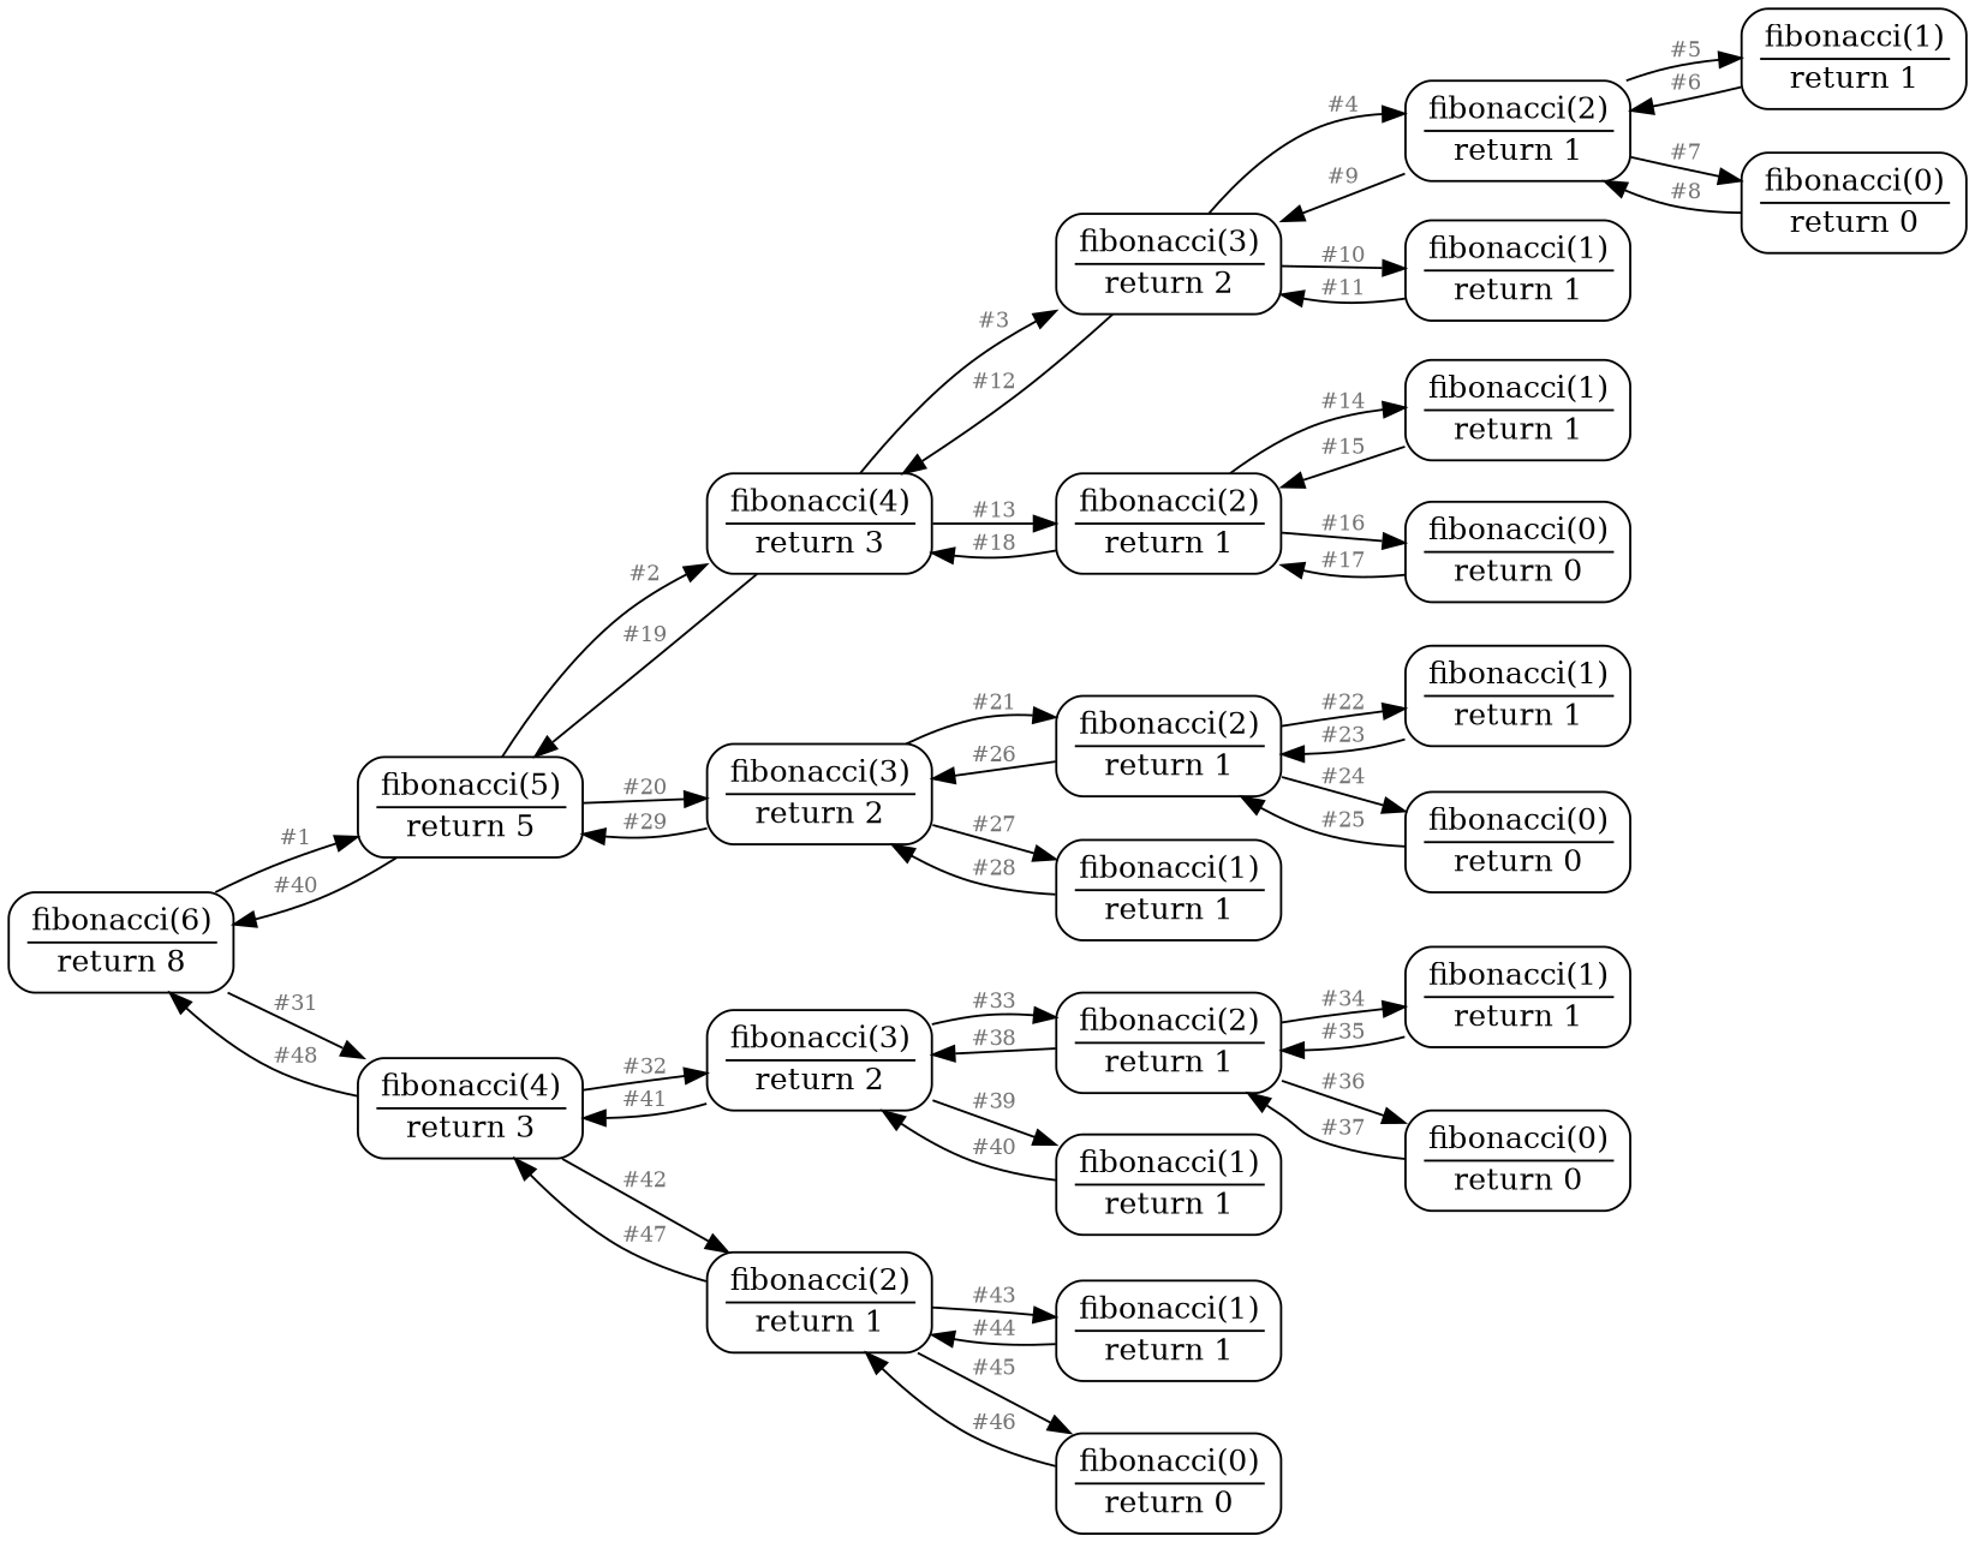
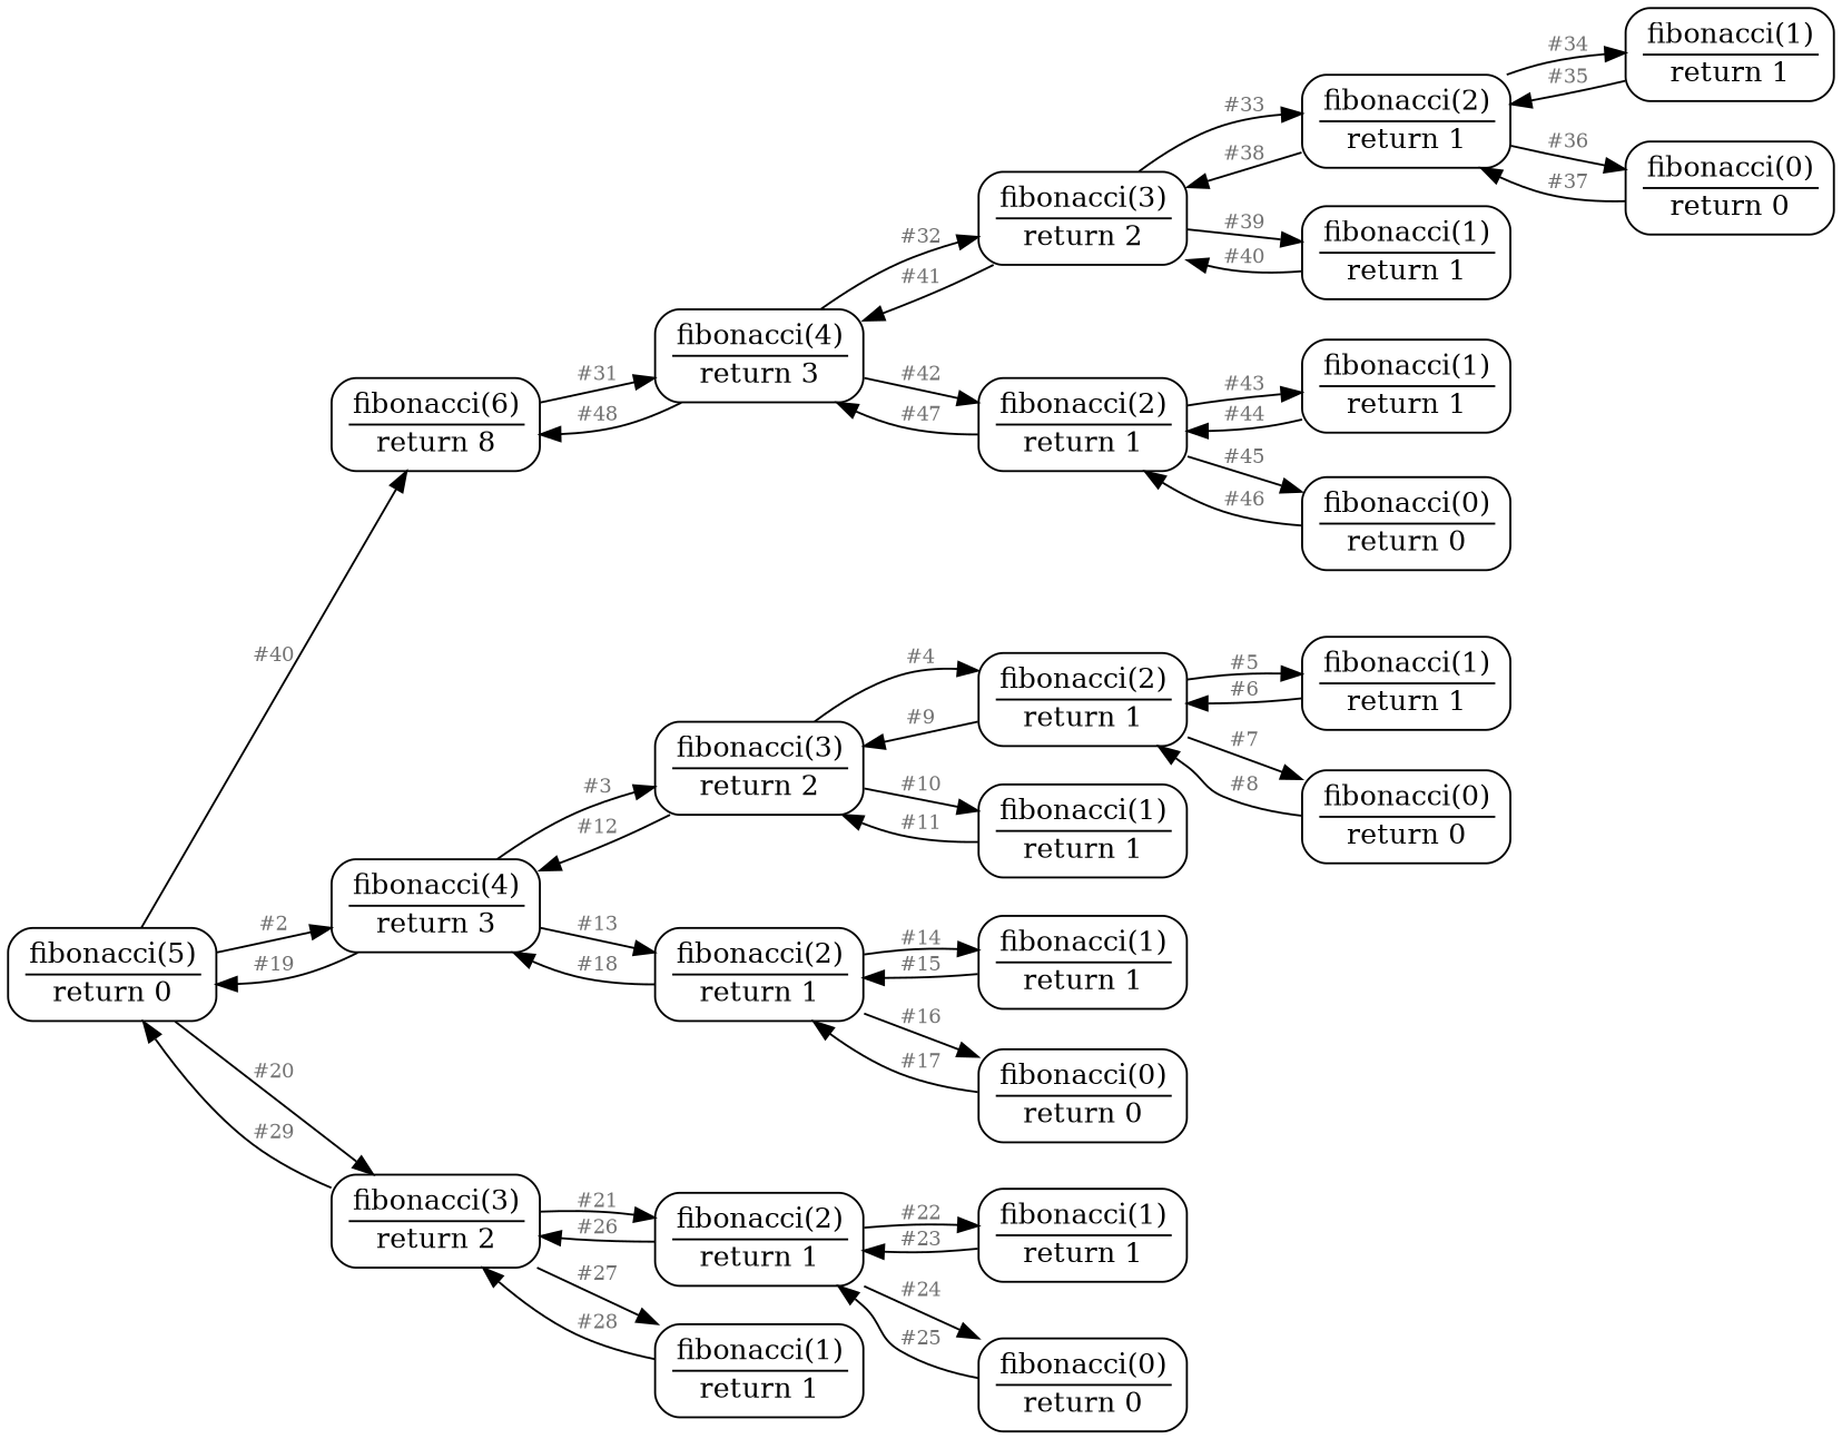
  digraph {
    rankdir=LR
    node [shape=rectangle style=rounded]
    edge [arrowsize=1 color=black fontcolor=gray45 fontsize=10]
    n1 [label=<<TABLE BORDER="0" CELLBORDER="0" CELLSPACING="0"><TR><TD>fibonacci(6)</TD></TR><HR/><TR><TD>return 8</TD></TR></TABLE>>]
-   n2 [label=<<TABLE BORDER="0" CELLBORDER="0" CELLSPACING="0"><TR><TD>fibonacci(5)</TD></TR><HR/><TR><TD>return 5</TD></TR></TABLE>>]
+   n2 [label=<<TABLE BORDER="0" CELLBORDER="0" CELLSPACING="0"><TR><TD>fibonacci(5)</TD></TR><HR/><TR><TD>return 0</TD></TR></TABLE>>]
    n3 [label=<<TABLE BORDER="0" CELLBORDER="0" CELLSPACING="0"><TR><TD>fibonacci(4)</TD></TR><HR/><TR><TD>return 3</TD></TR></TABLE>>]
    n4 [label=<<TABLE BORDER="0" CELLBORDER="0" CELLSPACING="0"><TR><TD>fibonacci(4)</TD></TR><HR/><TR><TD>return 3</TD></TR></TABLE>>]
    n5 [label=<<TABLE BORDER="0" CELLBORDER="0" CELLSPACING="0"><TR><TD>fibonacci(3)</TD></TR><HR/><TR><TD>return 2</TD></TR></TABLE>>]
    n6 [label=<<TABLE BORDER="0" CELLBORDER="0" CELLSPACING="0"><TR><TD>fibonacci(3)</TD></TR><HR/><TR><TD>return 2</TD></TR></TABLE>>]
    n7 [label=<<TABLE BORDER="0" CELLBORDER="0" CELLSPACING="0"><TR><TD>fibonacci(2)</TD></TR><HR/><TR><TD>return 1</TD></TR></TABLE>>]
    n8 [label=<<TABLE BORDER="0" CELLBORDER="0" CELLSPACING="0"><TR><TD>fibonacci(3)</TD></TR><HR/><TR><TD>return 2</TD></TR></TABLE>>]
    n9 [label=<<TABLE BORDER="0" CELLBORDER="0" CELLSPACING="0"><TR><TD>fibonacci(2)</TD></TR><HR/><TR><TD>return 1</TD></TR></TABLE>>]
    n10 [label=<<TABLE BORDER="0" CELLBORDER="0" CELLSPACING="0"><TR><TD>fibonacci(2)</TD></TR><HR/><TR><TD>return 1</TD></TR></TABLE>>]
    n11 [label=<<TABLE BORDER="0" CELLBORDER="0" CELLSPACING="0"><TR><TD>fibonacci(1)</TD></TR><HR/><TR><TD>return 1</TD></TR></TABLE>>]
    n12 [label=<<TABLE BORDER="0" CELLBORDER="0" CELLSPACING="0"><TR><TD>fibonacci(2)</TD></TR><HR/><TR><TD>return 1</TD></TR></TABLE>>]
    n13 [label=<<TABLE BORDER="0" CELLBORDER="0" CELLSPACING="0"><TR><TD>fibonacci(1)</TD></TR><HR/><TR><TD>return 1</TD></TR></TABLE>>]
    n14 [label=<<TABLE BORDER="0" CELLBORDER="0" CELLSPACING="0"><TR><TD>fibonacci(1)</TD></TR><HR/><TR><TD>return 1</TD></TR></TABLE>>]
    n15 [label=<<TABLE BORDER="0" CELLBORDER="0" CELLSPACING="0"><TR><TD>fibonacci(0)</TD></TR><HR/><TR><TD>return 0</TD></TR></TABLE>>]
    n16 [label=<<TABLE BORDER="0" CELLBORDER="0" CELLSPACING="0"><TR><TD>fibonacci(1)</TD></TR><HR/><TR><TD>return 1</TD></TR></TABLE>>]
    n17 [label=<<TABLE BORDER="0" CELLBORDER="0" CELLSPACING="0"><TR><TD>fibonacci(0)</TD></TR><HR/><TR><TD>return 0</TD></TR></TABLE>>]
    n18 [label=<<TABLE BORDER="0" CELLBORDER="0" CELLSPACING="0"><TR><TD>fibonacci(1)</TD></TR><HR/><TR><TD>return 1</TD></TR></TABLE>>]
    n19 [label=<<TABLE BORDER="0" CELLBORDER="0" CELLSPACING="0"><TR><TD>fibonacci(0)</TD></TR><HR/><TR><TD>return 0</TD></TR></TABLE>>]
    n20 [label=<<TABLE BORDER="0" CELLBORDER="0" CELLSPACING="0"><TR><TD>fibonacci(2)</TD></TR><HR/><TR><TD>return 1</TD></TR></TABLE>>]
    n21 [label=<<TABLE BORDER="0" CELLBORDER="0" CELLSPACING="0"><TR><TD>fibonacci(1)</TD></TR><HR/><TR><TD>return 1</TD></TR></TABLE>>]
    n22 [label=<<TABLE BORDER="0" CELLBORDER="0" CELLSPACING="0"><TR><TD>fibonacci(1)</TD></TR><HR/><TR><TD>return 1</TD></TR></TABLE>>]
    n23 [label=<<TABLE BORDER="0" CELLBORDER="0" CELLSPACING="0"><TR><TD>fibonacci(0)</TD></TR><HR/><TR><TD>return 0</TD></TR></TABLE>>]
    n24 [label=<<TABLE BORDER="0" CELLBORDER="0" CELLSPACING="0"><TR><TD>fibonacci(1)</TD></TR><HR/><TR><TD>return 1</TD></TR></TABLE>>]
    n25 [label=<<TABLE BORDER="0" CELLBORDER="0" CELLSPACING="0"><TR><TD>fibonacci(0)</TD></TR><HR/><TR><TD>return 0</TD></TR></TABLE>>]
-   n1 -> n2 [label="#1"]
    n1 -> n3 [label="#31"]
    n2 -> n1 [label="#40"]
    n2 -> n4 [label="#2"]
    n2 -> n5 [label="#20"]
    n3 -> n1 [label="#48"]
    n3 -> n6 [label="#32"]
    n3 -> n7 [label="#42"]
    n4 -> n2 [label="#19"]
    n4 -> n8 [label="#3"]
    n4 -> n9 [label="#13"]
    n5 -> n2 [label="#29"]
    n5 -> n10 [label="#21"]
    n5 -> n11 [label="#27"]
    n6 -> n3 [label="#41"]
    n6 -> n20 [label="#33"]
    n6 -> n21 [label="#39"]
    n7 -> n3 [label="#47"]
    n7 -> n22 [label="#43"]
    n7 -> n23 [label="#45"]
    n8 -> n4 [label="#12"]
    n8 -> n12 [label="#4"]
    n8 -> n13 [label="#10"]
    n9 -> n4 [label="#18"]
    n9 -> n14 [label="#14"]
    n9 -> n15 [label="#16"]
    n10 -> n5 [label="#26"]
    n10 -> n18 [label="#22"]
    n10 -> n19 [label="#24"]
    n11 -> n5 [label="#28"]
    n12 -> n8 [label="#9"]
    n12 -> n16 [label="#5"]
    n12 -> n17 [label="#7"]
    n13 -> n8 [label="#11"]
    n14 -> n9 [label="#15"]
    n15 -> n9 [label="#17"]
    n16 -> n12 [label="#6"]
    n17 -> n12 [label="#8"]
    n18 -> n10 [label="#23"]
    n19 -> n10 [label="#25"]
    n20 -> n6 [label="#38"]
    n20 -> n24 [label="#34"]
    n20 -> n25 [label="#36"]
    n21 -> n6 [label="#40"]
    n22 -> n7 [label="#44"]
    n23 -> n7 [label="#46"]
    n24 -> n20 [label="#35"]
    n25 -> n20 [label="#37"]
  }
